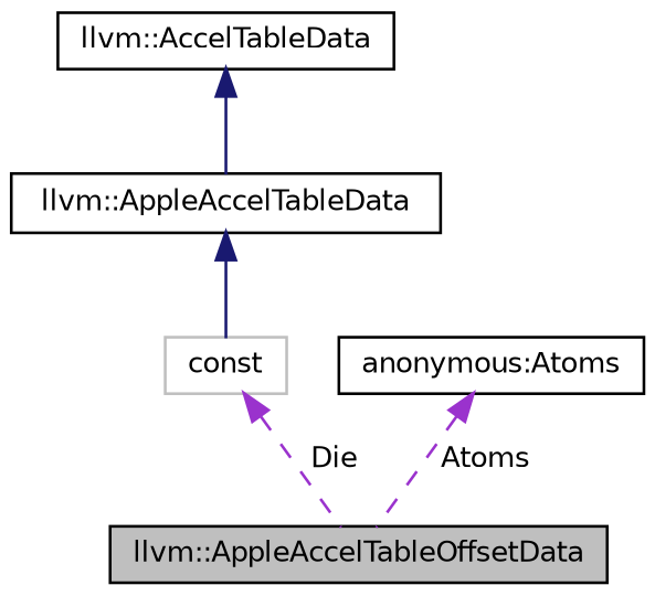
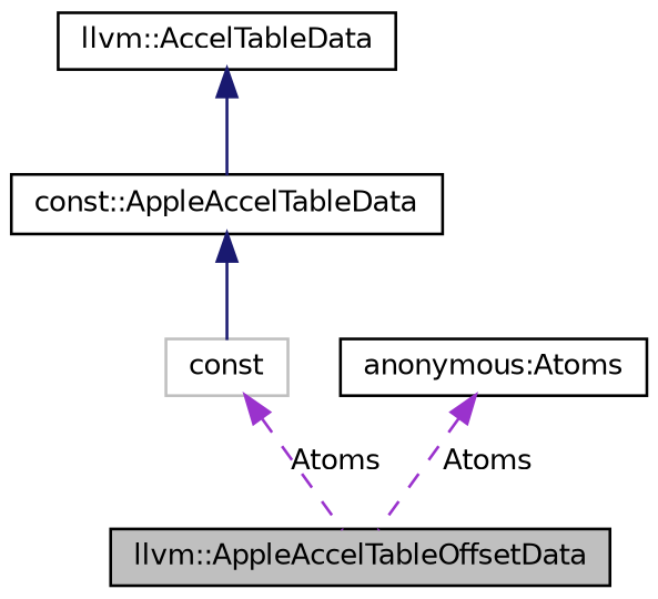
  digraph {
    node [color=black fontname=Helvetica fontsize=10 shape=record]
    edge [color=midnightblue dir=back fontname=Helvetica fontsize=10 labelfontname=Helvetica labelfontsize=10 style=solid]
    n1 [fillcolor=grey75 fontcolor=black height=0.2 label="llvm::AppleAccelTableOffsetData" style=filled width=0.4]
-   n2 [height=0.2 label="llvm::AppleAccelTableData" width=0.4]
+   n2 [height=0.2 label="const::AppleAccelTableData" width=0.4]
    n3 [color=grey75 height=0.2 label=const width=0.4]
    n4 [height=0.2 label="llvm::AccelTableData" width=0.4]
    n5 [height=0.2 label="anonymous:Atoms" width=0.4]
    n2 -> n3
-   n3 -> n1 [color=darkorchid3 label=" Die" style=dashed]
+   n3 -> n1 [color=darkorchid3 label=" Atoms" style=dashed]
    n4 -> n2
    n5 -> n1 [color=darkorchid3 label=" Atoms" style=dashed]
  }
